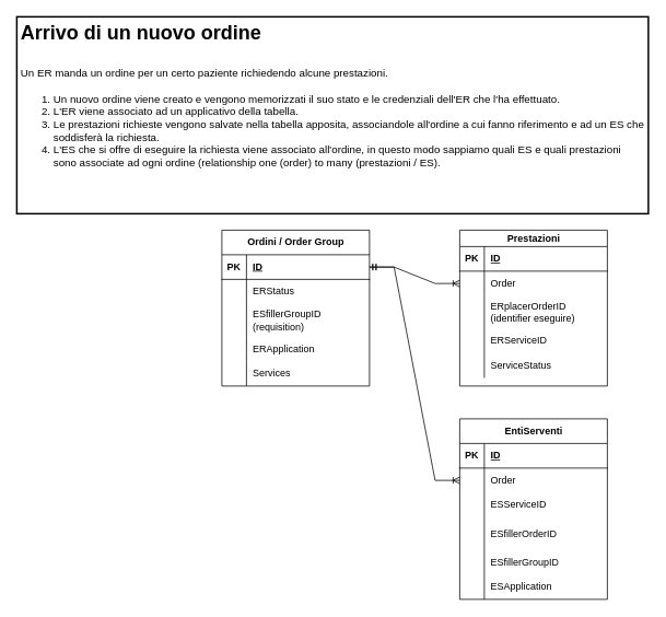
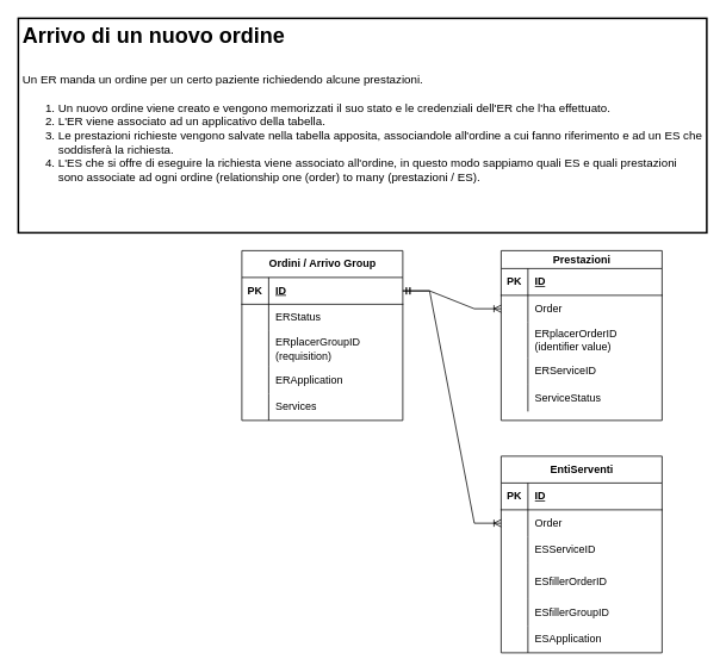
  <mxCell id="0" />
  <mxCell id="1" parent="0" />
  <mxCell id="2" value="Prestazioni" style="shape=table;startSize=20;container=1;collapsible=1;childLayout=tableLayout;fixedRows=1;rowLines=0;fontStyle=1;align=center;resizeLast=1;html=1;" vertex="1" parent="1"><mxGeometry x="560" y="280" width="180" height="190" as="geometry" /></mxCell>
  <mxCell id="3" value="" style="shape=tableRow;horizontal=0;startSize=0;swimlaneHead=0;swimlaneBody=0;fillColor=none;collapsible=0;dropTarget=0;points=[[0,0.5],[1,0.5]];portConstraint=eastwest;top=0;left=0;right=0;bottom=1;" vertex="1" parent="2"><mxGeometry y="20" width="180" height="30" as="geometry" /></mxCell>
  <mxCell id="4" value="PK" style="shape=partialRectangle;connectable=0;fillColor=none;top=0;left=0;bottom=0;right=0;fontStyle=1;overflow=hidden;whiteSpace=wrap;html=1;" vertex="1" parent="3"><mxGeometry width="30" height="30" as="geometry"><mxRectangle width="30" height="30" as="alternateBounds" /></mxGeometry></mxCell>
  <mxCell id="5" value="ID" style="shape=partialRectangle;connectable=0;fillColor=none;top=0;left=0;bottom=0;right=0;align=left;spacingLeft=6;fontStyle=5;overflow=hidden;whiteSpace=wrap;html=1;" vertex="1" parent="3"><mxGeometry x="30" width="150" height="30" as="geometry"><mxRectangle width="150" height="30" as="alternateBounds" /></mxGeometry></mxCell>
  <mxCell id="6" value="" style="shape=tableRow;horizontal=0;startSize=0;swimlaneHead=0;swimlaneBody=0;fillColor=none;collapsible=0;dropTarget=0;points=[[0,0.5],[1,0.5]];portConstraint=eastwest;top=0;left=0;right=0;bottom=0;" vertex="1" parent="2"><mxGeometry y="50" width="180" height="30" as="geometry" /></mxCell>
  <mxCell id="7" value="" style="shape=partialRectangle;connectable=0;fillColor=none;top=0;left=0;bottom=0;right=0;editable=1;overflow=hidden;whiteSpace=wrap;html=1;" vertex="1" parent="6"><mxGeometry width="30" height="30" as="geometry"><mxRectangle width="30" height="30" as="alternateBounds" /></mxGeometry></mxCell>
  <mxCell id="8" value="Order" style="shape=partialRectangle;connectable=0;fillColor=none;top=0;left=0;bottom=0;right=0;align=left;spacingLeft=6;overflow=hidden;whiteSpace=wrap;html=1;" vertex="1" parent="6"><mxGeometry x="30" width="150" height="30" as="geometry"><mxRectangle width="150" height="30" as="alternateBounds" /></mxGeometry></mxCell>
  <mxCell id="9" value="" style="shape=tableRow;horizontal=0;startSize=0;swimlaneHead=0;swimlaneBody=0;fillColor=none;collapsible=0;dropTarget=0;points=[[0,0.5],[1,0.5]];portConstraint=eastwest;top=0;left=0;right=0;bottom=0;" vertex="1" parent="2"><mxGeometry y="80" width="180" height="40" as="geometry" /></mxCell>
  <mxCell id="10" value="" style="shape=partialRectangle;connectable=0;fillColor=none;top=0;left=0;bottom=0;right=0;editable=1;overflow=hidden;whiteSpace=wrap;html=1;" vertex="1" parent="9"><mxGeometry width="30" height="40" as="geometry"><mxRectangle width="30" height="40" as="alternateBounds" /></mxGeometry></mxCell>
- <mxCell id="11" value="ERplacerOrderID&lt;br&gt;(identifier eseguire)" style="shape=partialRectangle;connectable=0;fillColor=none;top=0;left=0;bottom=0;right=0;align=left;spacingLeft=6;overflow=hidden;whiteSpace=wrap;html=1;" vertex="1" parent="9"><mxGeometry x="30" width="150" height="40" as="geometry"><mxRectangle width="150" height="40" as="alternateBounds" /></mxGeometry></mxCell>
+ <mxCell id="11" value="ERplacerOrderID&lt;br&gt;(identifier value)" style="shape=partialRectangle;connectable=0;fillColor=none;top=0;left=0;bottom=0;right=0;align=left;spacingLeft=6;overflow=hidden;whiteSpace=wrap;html=1;" vertex="1" parent="9"><mxGeometry x="30" width="150" height="40" as="geometry"><mxRectangle width="150" height="40" as="alternateBounds" /></mxGeometry></mxCell>
  <mxCell id="12" value="" style="shape=tableRow;horizontal=0;startSize=0;swimlaneHead=0;swimlaneBody=0;fillColor=none;collapsible=0;dropTarget=0;points=[[0,0.5],[1,0.5]];portConstraint=eastwest;top=0;left=0;right=0;bottom=0;" vertex="1" parent="2"><mxGeometry y="120" width="180" height="30" as="geometry" /></mxCell>
  <mxCell id="13" value="" style="shape=partialRectangle;connectable=0;fillColor=none;top=0;left=0;bottom=0;right=0;editable=1;overflow=hidden;whiteSpace=wrap;html=1;" vertex="1" parent="12"><mxGeometry width="30" height="30" as="geometry"><mxRectangle width="30" height="30" as="alternateBounds" /></mxGeometry></mxCell>
  <mxCell id="14" value="ERServiceID" style="shape=partialRectangle;connectable=0;fillColor=none;top=0;left=0;bottom=0;right=0;align=left;spacingLeft=6;overflow=hidden;whiteSpace=wrap;html=1;" vertex="1" parent="12"><mxGeometry x="30" width="150" height="30" as="geometry"><mxRectangle width="150" height="30" as="alternateBounds" /></mxGeometry></mxCell>
  <mxCell id="15" value="" style="shape=tableRow;horizontal=0;startSize=0;swimlaneHead=0;swimlaneBody=0;fillColor=none;collapsible=0;dropTarget=0;points=[[0,0.5],[1,0.5]];portConstraint=eastwest;top=0;left=0;right=0;bottom=0;" vertex="1" parent="2"><mxGeometry y="150" width="180" height="30" as="geometry" /></mxCell>
  <mxCell id="16" value="" style="shape=partialRectangle;connectable=0;fillColor=none;top=0;left=0;bottom=0;right=0;editable=1;overflow=hidden;whiteSpace=wrap;html=1;" vertex="1" parent="15"><mxGeometry width="30" height="30" as="geometry"><mxRectangle width="30" height="30" as="alternateBounds" /></mxGeometry></mxCell>
  <mxCell id="17" value="ServiceStatus" style="shape=partialRectangle;connectable=0;fillColor=none;top=0;left=0;bottom=0;right=0;align=left;spacingLeft=6;overflow=hidden;whiteSpace=wrap;html=1;" vertex="1" parent="15"><mxGeometry x="30" width="150" height="30" as="geometry"><mxRectangle width="150" height="30" as="alternateBounds" /></mxGeometry></mxCell>
- <mxCell id="18" value="Ordini / Order Group" style="shape=table;startSize=30;container=1;collapsible=1;childLayout=tableLayout;fixedRows=1;rowLines=0;fontStyle=1;align=center;resizeLast=1;html=1;" vertex="1" parent="1"><mxGeometry x="270" y="280" width="180" height="190" as="geometry" /></mxCell>
+ <mxCell id="18" value="Ordini / Arrivo Group" style="shape=table;startSize=30;container=1;collapsible=1;childLayout=tableLayout;fixedRows=1;rowLines=0;fontStyle=1;align=center;resizeLast=1;html=1;" vertex="1" parent="1"><mxGeometry x="270" y="280" width="180" height="190" as="geometry" /></mxCell>
  <mxCell id="19" value="" style="shape=tableRow;horizontal=0;startSize=0;swimlaneHead=0;swimlaneBody=0;fillColor=none;collapsible=0;dropTarget=0;points=[[0,0.5],[1,0.5]];portConstraint=eastwest;top=0;left=0;right=0;bottom=1;" vertex="1" parent="18"><mxGeometry y="30" width="180" height="30" as="geometry" /></mxCell>
  <mxCell id="20" value="PK" style="shape=partialRectangle;connectable=0;fillColor=none;top=0;left=0;bottom=0;right=0;fontStyle=1;overflow=hidden;whiteSpace=wrap;html=1;" vertex="1" parent="19"><mxGeometry width="30" height="30" as="geometry"><mxRectangle width="30" height="30" as="alternateBounds" /></mxGeometry></mxCell>
  <mxCell id="21" value="ID" style="shape=partialRectangle;connectable=0;fillColor=none;top=0;left=0;bottom=0;right=0;align=left;spacingLeft=6;fontStyle=5;overflow=hidden;whiteSpace=wrap;html=1;" vertex="1" parent="19"><mxGeometry x="30" width="150" height="30" as="geometry"><mxRectangle width="150" height="30" as="alternateBounds" /></mxGeometry></mxCell>
  <mxCell id="22" value="" style="shape=tableRow;horizontal=0;startSize=0;swimlaneHead=0;swimlaneBody=0;fillColor=none;collapsible=0;dropTarget=0;points=[[0,0.5],[1,0.5]];portConstraint=eastwest;top=0;left=0;right=0;bottom=0;" vertex="1" parent="18"><mxGeometry y="60" width="180" height="30" as="geometry" /></mxCell>
  <mxCell id="23" value="" style="shape=partialRectangle;connectable=0;fillColor=none;top=0;left=0;bottom=0;right=0;editable=1;overflow=hidden;whiteSpace=wrap;html=1;" vertex="1" parent="22"><mxGeometry width="30" height="30" as="geometry"><mxRectangle width="30" height="30" as="alternateBounds" /></mxGeometry></mxCell>
  <mxCell id="24" value="ERStatus" style="shape=partialRectangle;connectable=0;fillColor=none;top=0;left=0;bottom=0;right=0;align=left;spacingLeft=6;overflow=hidden;whiteSpace=wrap;html=1;" vertex="1" parent="22"><mxGeometry x="30" width="150" height="30" as="geometry"><mxRectangle width="150" height="30" as="alternateBounds" /></mxGeometry></mxCell>
  <mxCell id="25" value="" style="shape=tableRow;horizontal=0;startSize=0;swimlaneHead=0;swimlaneBody=0;fillColor=none;collapsible=0;dropTarget=0;points=[[0,0.5],[1,0.5]];portConstraint=eastwest;top=0;left=0;right=0;bottom=0;" vertex="1" parent="18"><mxGeometry y="90" width="180" height="40" as="geometry" /></mxCell>
  <mxCell id="26" value="" style="shape=partialRectangle;connectable=0;fillColor=none;top=0;left=0;bottom=0;right=0;editable=1;overflow=hidden;whiteSpace=wrap;html=1;" vertex="1" parent="25"><mxGeometry width="30" height="40" as="geometry"><mxRectangle width="30" height="40" as="alternateBounds" /></mxGeometry></mxCell>
- <mxCell id="27" value="ESfillerGroupID (requisition)" style="shape=partialRectangle;connectable=0;fillColor=none;top=0;left=0;bottom=0;right=0;align=left;spacingLeft=6;overflow=hidden;whiteSpace=wrap;html=1;" vertex="1" parent="25"><mxGeometry x="30" width="150" height="40" as="geometry"><mxRectangle width="150" height="40" as="alternateBounds" /></mxGeometry></mxCell>
+ <mxCell id="27" value="ERplacerGroupID (requisition)" style="shape=partialRectangle;connectable=0;fillColor=none;top=0;left=0;bottom=0;right=0;align=left;spacingLeft=6;overflow=hidden;whiteSpace=wrap;html=1;" vertex="1" parent="25"><mxGeometry x="30" width="150" height="40" as="geometry"><mxRectangle width="150" height="40" as="alternateBounds" /></mxGeometry></mxCell>
  <mxCell id="28" value="" style="shape=tableRow;horizontal=0;startSize=0;swimlaneHead=0;swimlaneBody=0;fillColor=none;collapsible=0;dropTarget=0;points=[[0,0.5],[1,0.5]];portConstraint=eastwest;top=0;left=0;right=0;bottom=0;" vertex="1" parent="18"><mxGeometry y="130" width="180" height="30" as="geometry" /></mxCell>
  <mxCell id="29" value="" style="shape=partialRectangle;connectable=0;fillColor=none;top=0;left=0;bottom=0;right=0;editable=1;overflow=hidden;whiteSpace=wrap;html=1;" vertex="1" parent="28"><mxGeometry width="30" height="30" as="geometry"><mxRectangle width="30" height="30" as="alternateBounds" /></mxGeometry></mxCell>
  <mxCell id="30" value="ERApplication" style="shape=partialRectangle;connectable=0;fillColor=none;top=0;left=0;bottom=0;right=0;align=left;spacingLeft=6;overflow=hidden;whiteSpace=wrap;html=1;" vertex="1" parent="28"><mxGeometry x="30" width="150" height="30" as="geometry"><mxRectangle width="150" height="30" as="alternateBounds" /></mxGeometry></mxCell>
  <mxCell id="31" value="" style="shape=tableRow;horizontal=0;startSize=0;swimlaneHead=0;swimlaneBody=0;fillColor=none;collapsible=0;dropTarget=0;points=[[0,0.5],[1,0.5]];portConstraint=eastwest;top=0;left=0;right=0;bottom=0;" vertex="1" parent="18"><mxGeometry y="160" width="180" height="30" as="geometry" /></mxCell>
  <mxCell id="32" value="" style="shape=partialRectangle;connectable=0;fillColor=none;top=0;left=0;bottom=0;right=0;editable=1;overflow=hidden;whiteSpace=wrap;html=1;" vertex="1" parent="31"><mxGeometry width="30" height="30" as="geometry"><mxRectangle width="30" height="30" as="alternateBounds" /></mxGeometry></mxCell>
  <mxCell id="33" value="Services" style="shape=partialRectangle;connectable=0;fillColor=none;top=0;left=0;bottom=0;right=0;align=left;spacingLeft=6;overflow=hidden;whiteSpace=wrap;html=1;" vertex="1" parent="31"><mxGeometry x="30" width="150" height="30" as="geometry"><mxRectangle width="150" height="30" as="alternateBounds" /></mxGeometry></mxCell>
  <mxCell id="34" value="EntiServenti" style="shape=table;startSize=30;container=1;collapsible=1;childLayout=tableLayout;fixedRows=1;rowLines=0;fontStyle=1;align=center;resizeLast=1;html=1;" vertex="1" parent="1"><mxGeometry x="560" y="510" width="180" height="220" as="geometry" /></mxCell>
  <mxCell id="35" value="" style="shape=tableRow;horizontal=0;startSize=0;swimlaneHead=0;swimlaneBody=0;fillColor=none;collapsible=0;dropTarget=0;points=[[0,0.5],[1,0.5]];portConstraint=eastwest;top=0;left=0;right=0;bottom=1;" vertex="1" parent="34"><mxGeometry y="30" width="180" height="30" as="geometry" /></mxCell>
  <mxCell id="36" value="PK" style="shape=partialRectangle;connectable=0;fillColor=none;top=0;left=0;bottom=0;right=0;fontStyle=1;overflow=hidden;whiteSpace=wrap;html=1;" vertex="1" parent="35"><mxGeometry width="30" height="30" as="geometry"><mxRectangle width="30" height="30" as="alternateBounds" /></mxGeometry></mxCell>
  <mxCell id="37" value="ID" style="shape=partialRectangle;connectable=0;fillColor=none;top=0;left=0;bottom=0;right=0;align=left;spacingLeft=6;fontStyle=5;overflow=hidden;whiteSpace=wrap;html=1;" vertex="1" parent="35"><mxGeometry x="30" width="150" height="30" as="geometry"><mxRectangle width="150" height="30" as="alternateBounds" /></mxGeometry></mxCell>
  <mxCell id="38" value="" style="shape=tableRow;horizontal=0;startSize=0;swimlaneHead=0;swimlaneBody=0;fillColor=none;collapsible=0;dropTarget=0;points=[[0,0.5],[1,0.5]];portConstraint=eastwest;top=0;left=0;right=0;bottom=0;" vertex="1" parent="34"><mxGeometry y="60" width="180" height="30" as="geometry" /></mxCell>
  <mxCell id="39" value="" style="shape=partialRectangle;connectable=0;fillColor=none;top=0;left=0;bottom=0;right=0;editable=1;overflow=hidden;whiteSpace=wrap;html=1;" vertex="1" parent="38"><mxGeometry width="30" height="30" as="geometry"><mxRectangle width="30" height="30" as="alternateBounds" /></mxGeometry></mxCell>
  <mxCell id="40" value="Order" style="shape=partialRectangle;connectable=0;fillColor=none;top=0;left=0;bottom=0;right=0;align=left;spacingLeft=6;overflow=hidden;whiteSpace=wrap;html=1;" vertex="1" parent="38"><mxGeometry x="30" width="150" height="30" as="geometry"><mxRectangle width="150" height="30" as="alternateBounds" /></mxGeometry></mxCell>
  <mxCell id="41" value="" style="shape=tableRow;horizontal=0;startSize=0;swimlaneHead=0;swimlaneBody=0;fillColor=none;collapsible=0;dropTarget=0;points=[[0,0.5],[1,0.5]];portConstraint=eastwest;top=0;left=0;right=0;bottom=0;" vertex="1" parent="34"><mxGeometry y="90" width="180" height="30" as="geometry" /></mxCell>
  <mxCell id="42" value="" style="shape=partialRectangle;connectable=0;fillColor=none;top=0;left=0;bottom=0;right=0;editable=1;overflow=hidden;whiteSpace=wrap;html=1;" vertex="1" parent="41"><mxGeometry width="30" height="30" as="geometry"><mxRectangle width="30" height="30" as="alternateBounds" /></mxGeometry></mxCell>
  <mxCell id="43" value="ESServiceID" style="shape=partialRectangle;connectable=0;fillColor=none;top=0;left=0;bottom=0;right=0;align=left;spacingLeft=6;overflow=hidden;whiteSpace=wrap;html=1;" vertex="1" parent="41"><mxGeometry x="30" width="150" height="30" as="geometry"><mxRectangle width="150" height="30" as="alternateBounds" /></mxGeometry></mxCell>
  <mxCell id="44" value="" style="shape=tableRow;horizontal=0;startSize=0;swimlaneHead=0;swimlaneBody=0;fillColor=none;collapsible=0;dropTarget=0;points=[[0,0.5],[1,0.5]];portConstraint=eastwest;top=0;left=0;right=0;bottom=0;" vertex="1" parent="34"><mxGeometry y="120" width="180" height="40" as="geometry" /></mxCell>
  <mxCell id="45" value="" style="shape=partialRectangle;connectable=0;fillColor=none;top=0;left=0;bottom=0;right=0;editable=1;overflow=hidden;whiteSpace=wrap;html=1;" vertex="1" parent="44"><mxGeometry width="30" height="40" as="geometry"><mxRectangle width="30" height="40" as="alternateBounds" /></mxGeometry></mxCell>
  <mxCell id="46" value="ESfillerOrderID" style="shape=partialRectangle;connectable=0;fillColor=none;top=0;left=0;bottom=0;right=0;align=left;spacingLeft=6;overflow=hidden;whiteSpace=wrap;html=1;" vertex="1" parent="44"><mxGeometry x="30" width="150" height="40" as="geometry"><mxRectangle width="150" height="40" as="alternateBounds" /></mxGeometry></mxCell>
  <mxCell id="47" value="" style="shape=tableRow;horizontal=0;startSize=0;swimlaneHead=0;swimlaneBody=0;fillColor=none;collapsible=0;dropTarget=0;points=[[0,0.5],[1,0.5]];portConstraint=eastwest;top=0;left=0;right=0;bottom=0;" vertex="1" parent="34"><mxGeometry y="160" width="180" height="30" as="geometry" /></mxCell>
  <mxCell id="48" value="" style="shape=partialRectangle;connectable=0;fillColor=none;top=0;left=0;bottom=0;right=0;editable=1;overflow=hidden;whiteSpace=wrap;html=1;" vertex="1" parent="47"><mxGeometry width="30" height="30" as="geometry"><mxRectangle width="30" height="30" as="alternateBounds" /></mxGeometry></mxCell>
  <mxCell id="49" value="ESfillerGroupID" style="shape=partialRectangle;connectable=0;fillColor=none;top=0;left=0;bottom=0;right=0;align=left;spacingLeft=6;overflow=hidden;whiteSpace=wrap;html=1;" vertex="1" parent="47"><mxGeometry x="30" width="150" height="30" as="geometry"><mxRectangle width="150" height="30" as="alternateBounds" /></mxGeometry></mxCell>
  <mxCell id="50" value="" style="shape=tableRow;horizontal=0;startSize=0;swimlaneHead=0;swimlaneBody=0;fillColor=none;collapsible=0;dropTarget=0;points=[[0,0.5],[1,0.5]];portConstraint=eastwest;top=0;left=0;right=0;bottom=0;" vertex="1" parent="34"><mxGeometry y="190" width="180" height="30" as="geometry" /></mxCell>
  <mxCell id="51" value="" style="shape=partialRectangle;connectable=0;fillColor=none;top=0;left=0;bottom=0;right=0;editable=1;overflow=hidden;whiteSpace=wrap;html=1;" vertex="1" parent="50"><mxGeometry width="30" height="30" as="geometry"><mxRectangle width="30" height="30" as="alternateBounds" /></mxGeometry></mxCell>
  <mxCell id="52" value="ESApplication" style="shape=partialRectangle;connectable=0;fillColor=none;top=0;left=0;bottom=0;right=0;align=left;spacingLeft=6;overflow=hidden;whiteSpace=wrap;html=1;" vertex="1" parent="50"><mxGeometry x="30" width="150" height="30" as="geometry"><mxRectangle width="150" height="30" as="alternateBounds" /></mxGeometry></mxCell>
  <mxCell id="53" value="" style="edgeStyle=entityRelationEdgeStyle;fontSize=12;html=1;endArrow=ERoneToMany;startArrow=ERmandOne;rounded=0;exitX=1;exitY=0.5;exitDx=0;exitDy=0;entryX=0;entryY=0.5;entryDx=0;entryDy=0;" edge="1" parent="1" source="19" target="6"><mxGeometry width="100" height="100" relative="1" as="geometry"><mxPoint x="500" y="490" as="sourcePoint" /><mxPoint x="600" y="390" as="targetPoint" /></mxGeometry></mxCell>
  <mxCell id="54" value="&lt;h1&gt;&lt;span style=&quot;background-color: initial;&quot;&gt;Arrivo di un nuovo ordine&lt;/span&gt;&lt;span style=&quot;background-color: initial; font-size: 12px; font-weight: normal;&quot;&gt;&amp;nbsp;&lt;/span&gt;&lt;/h1&gt;&lt;h1&gt;&lt;span style=&quot;background-color: initial; font-weight: normal;&quot;&gt;&lt;font style=&quot;font-size: 13px;&quot;&gt;Un ER manda un ordine per un certo paziente richiedendo alcune prestazioni. &lt;br&gt;&lt;ol&gt;&lt;li&gt;&lt;span style=&quot;background-color: initial; font-weight: normal;&quot;&gt;&lt;font style=&quot;font-size: 13px;&quot;&gt;Un nuovo ordine viene creato e vengono memorizzati il suo stato e le credenziali dell'ER che l'ha effettuato.&amp;nbsp;&lt;/font&gt;&lt;/span&gt;&lt;/li&gt;&lt;li style=&quot;border-color: var(--border-color);&quot;&gt;L'ER viene associato ad un applicativo della tabella.&amp;nbsp;&lt;/li&gt;&lt;li&gt;&lt;font style=&quot;font-size: 13px;&quot;&gt;Le prestazioni richieste vengono salvate nella tabella apposita, associandole all'ordine a cui fanno riferimento e ad un ES che soddisferà la richiesta.&amp;nbsp;&lt;/font&gt;&lt;/li&gt;&lt;li&gt;&lt;span style=&quot;background-color: initial; font-weight: normal;&quot;&gt;&lt;font style=&quot;font-size: 13px;&quot;&gt;L'ES che si offre di eseguire la richiesta viene associato all'ordine, in questo modo sappiamo quali ES e quali prestazioni sono associate ad ogni ordine (relationship one (order) to many (prestazioni / ES).&lt;/font&gt;&lt;/span&gt;&lt;/li&gt;&lt;/ol&gt;&lt;/font&gt;&lt;/span&gt;&lt;/h1&gt;" style="text;html=1;spacing=5;spacingTop=-20;whiteSpace=wrap;overflow=hidden;rounded=0;fillColor=default;strokeWidth=2;strokeColor=default;" vertex="1" parent="1"><mxGeometry x="20" y="20" width="770" height="240" as="geometry" /></mxCell>
  <mxCell id="55" value="" style="edgeStyle=entityRelationEdgeStyle;fontSize=12;html=1;endArrow=ERoneToMany;startArrow=ERmandOne;rounded=0;exitX=1;exitY=0.5;exitDx=0;exitDy=0;" edge="1" parent="1" source="19" target="38"><mxGeometry width="100" height="100" relative="1" as="geometry"><mxPoint x="460" y="335" as="sourcePoint" /><mxPoint x="570" y="355" as="targetPoint" /></mxGeometry></mxCell>
